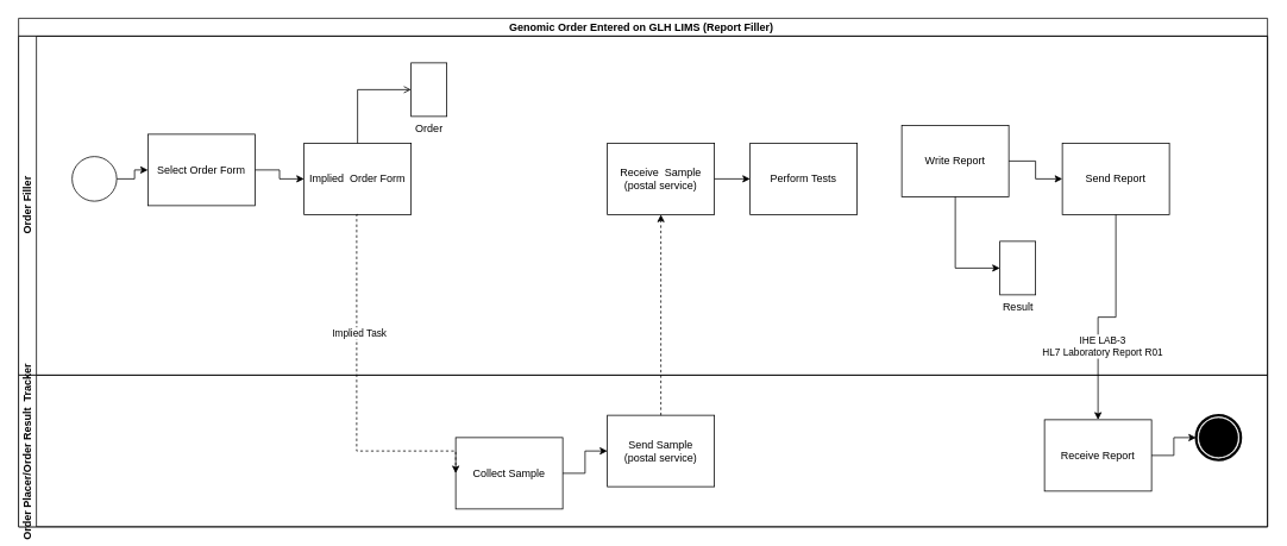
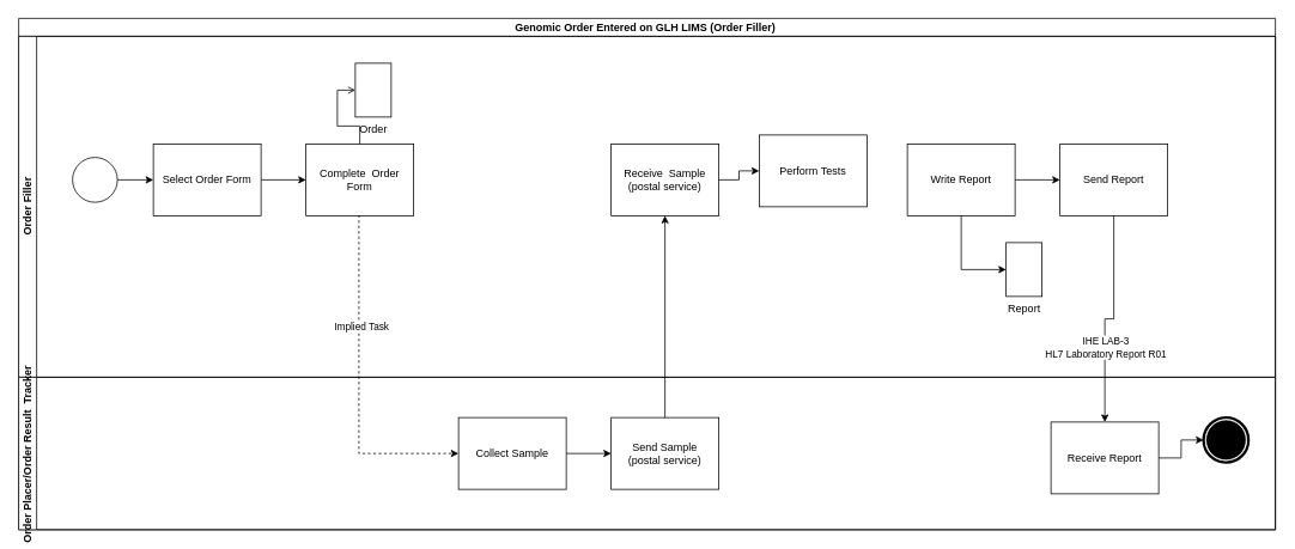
  <mxCell id="0" />
  <mxCell id="1" parent="0" />
- <mxCell id="2" value="Genomic Order Entered on GLH LIMS (Report Filler)&amp;nbsp;" style="swimlane;html=1;childLayout=stackLayout;resizeParent=1;resizeParentMax=0;horizontal=1;startSize=20;horizontalStack=0;whiteSpace=wrap;" vertex="1" parent="1"><mxGeometry x="20" y="20" width="1400" height="570" as="geometry" /></mxCell>
+ <mxCell id="2" value="Genomic Order Entered on GLH LIMS (Order Filler)&amp;nbsp;" style="swimlane;html=1;childLayout=stackLayout;resizeParent=1;resizeParentMax=0;horizontal=1;startSize=20;horizontalStack=0;whiteSpace=wrap;" vertex="1" parent="1"><mxGeometry x="20" y="20" width="1400" height="570" as="geometry" /></mxCell>
  <mxCell id="3" value="Order Filler" style="swimlane;html=1;startSize=20;horizontal=0;" vertex="1" parent="2"><mxGeometry y="20" width="1400" height="380" as="geometry" /></mxCell>
  <mxCell id="4" value="" style="edgeStyle=orthogonalEdgeStyle;rounded=0;orthogonalLoop=1;jettySize=auto;html=1;entryX=0;entryY=0.5;entryDx=0;entryDy=0;entryPerimeter=0;" edge="1" parent="3" source="5" target="7"><mxGeometry relative="1" as="geometry"><mxPoint x="155" y="160" as="targetPoint" /></mxGeometry></mxCell>
  <mxCell id="5" value="" style="points=[[0.145,0.145,0],[0.5,0,0],[0.855,0.145,0],[1,0.5,0],[0.855,0.855,0],[0.5,1,0],[0.145,0.855,0],[0,0.5,0]];shape=mxgraph.bpmn.event;html=1;verticalLabelPosition=bottom;labelBackgroundColor=#ffffff;verticalAlign=top;align=center;perimeter=ellipsePerimeter;outlineConnect=0;aspect=fixed;outline=standard;symbol=general;" vertex="1" parent="3"><mxGeometry x="60" y="135" width="50" height="50" as="geometry" /></mxCell>
  <mxCell id="6" style="edgeStyle=orthogonalEdgeStyle;rounded=0;orthogonalLoop=1;jettySize=auto;html=1;" edge="1" parent="3" source="7" target="8"><mxGeometry relative="1" as="geometry" /></mxCell>
- <mxCell id="7" value="Select Order Form" style="points=[[0.25,0,0],[0.5,0,0],[0.75,0,0],[1,0.25,0],[1,0.5,0],[1,0.75,0],[0.75,1,0],[0.5,1,0],[0.25,1,0],[0,0.75,0],[0,0.5,0],[0,0.25,0]];shape=mxgraph.bpmn.task2;whiteSpace=wrap;rectStyle=rounded;size=10;html=1;container=1;expand=0;collapsible=0;taskMarker=user;" vertex="1" parent="3"><mxGeometry x="145" y="110" width="120" height="80" as="geometry" /></mxCell>
- <mxCell id="8" value="Implied&amp;nbsp; Order Form" style="points=[[0.25,0,0],[0.5,0,0],[0.75,0,0],[1,0.25,0],[1,0.5,0],[1,0.75,0],[0.75,1,0],[0.5,1,0],[0.25,1,0],[0,0.75,0],[0,0.5,0],[0,0.25,0]];shape=mxgraph.bpmn.task2;whiteSpace=wrap;rectStyle=rounded;size=10;html=1;container=1;expand=0;collapsible=0;taskMarker=user;" vertex="1" parent="3"><mxGeometry x="320" y="120" width="120" height="80" as="geometry" /></mxCell>
- <mxCell id="9" value="Order" style="shape=mxgraph.bpmn.data2;labelPosition=center;verticalLabelPosition=bottom;align=center;verticalAlign=top;size=15;html=1;bpmnTransferType=output;" vertex="1" parent="3"><mxGeometry x="440" y="30" width="40" height="60" as="geometry" /></mxCell>
+ <mxCell id="7" value="Select Order Form" style="points=[[0.25,0,0],[0.5,0,0],[0.75,0,0],[1,0.25,0],[1,0.5,0],[1,0.75,0],[0.75,1,0],[0.5,1,0],[0.25,1,0],[0,0.75,0],[0,0.5,0],[0,0.25,0]];shape=mxgraph.bpmn.task2;whiteSpace=wrap;rectStyle=rounded;size=10;html=1;container=1;expand=0;collapsible=0;taskMarker=user;" vertex="1" parent="3"><mxGeometry x="150" y="120" width="120" height="80" as="geometry" /></mxCell>
+ <mxCell id="8" value="Complete&amp;nbsp; Order Form" style="points=[[0.25,0,0],[0.5,0,0],[0.75,0,0],[1,0.25,0],[1,0.5,0],[1,0.75,0],[0.75,1,0],[0.5,1,0],[0.25,1,0],[0,0.75,0],[0,0.5,0],[0,0.25,0]];shape=mxgraph.bpmn.task2;whiteSpace=wrap;rectStyle=rounded;size=10;html=1;container=1;expand=0;collapsible=0;taskMarker=user;" vertex="1" parent="3"><mxGeometry x="320" y="120" width="120" height="80" as="geometry" /></mxCell>
+ <mxCell id="9" value="Order" style="shape=mxgraph.bpmn.data2;labelPosition=center;verticalLabelPosition=bottom;align=center;verticalAlign=top;size=15;html=1;bpmnTransferType=output;" vertex="1" parent="3"><mxGeometry x="375" y="30" width="40" height="60" as="geometry" /></mxCell>
  <mxCell id="10" style="edgeStyle=orthogonalEdgeStyle;rounded=0;orthogonalLoop=1;jettySize=auto;html=1;entryX=0;entryY=0.5;entryDx=0;entryDy=0;entryPerimeter=0;endArrow=open;" edge="1" parent="3" source="8" target="9"><mxGeometry relative="1" as="geometry" /></mxCell>
  <mxCell id="11" value="Receive&amp;nbsp; Sample&lt;br&gt;(postal service)" style="points=[[0.25,0,0],[0.5,0,0],[0.75,0,0],[1,0.25,0],[1,0.5,0],[1,0.75,0],[0.75,1,0],[0.5,1,0],[0.25,1,0],[0,0.75,0],[0,0.5,0],[0,0.25,0]];shape=mxgraph.bpmn.task2;whiteSpace=wrap;rectStyle=rounded;size=10;html=1;container=1;expand=0;collapsible=0;taskMarker=receive;" vertex="1" parent="3"><mxGeometry x="660" y="120" width="120" height="80" as="geometry" /></mxCell>
- <mxCell id="12" value="Perform Tests" style="points=[[0.25,0,0],[0.5,0,0],[0.75,0,0],[1,0.25,0],[1,0.5,0],[1,0.75,0],[0.75,1,0],[0.5,1,0],[0.25,1,0],[0,0.75,0],[0,0.5,0],[0,0.25,0]];shape=mxgraph.bpmn.task2;whiteSpace=wrap;rectStyle=rounded;size=10;html=1;container=1;expand=0;collapsible=0;taskMarker=user;" vertex="1" parent="3"><mxGeometry x="820" y="120" width="120" height="80" as="geometry" /></mxCell>
+ <mxCell id="12" value="Perform Tests" style="points=[[0.25,0,0],[0.5,0,0],[0.75,0,0],[1,0.25,0],[1,0.5,0],[1,0.75,0],[0.75,1,0],[0.5,1,0],[0.25,1,0],[0,0.75,0],[0,0.5,0],[0,0.25,0]];shape=mxgraph.bpmn.task2;whiteSpace=wrap;rectStyle=rounded;size=10;html=1;container=1;expand=0;collapsible=0;taskMarker=user;" vertex="1" parent="3"><mxGeometry x="825" y="110" width="120" height="80" as="geometry" /></mxCell>
  <mxCell id="13" style="edgeStyle=orthogonalEdgeStyle;rounded=0;orthogonalLoop=1;jettySize=auto;html=1;entryX=0;entryY=0.5;entryDx=0;entryDy=0;entryPerimeter=0;" edge="1" parent="3" source="11" target="12"><mxGeometry relative="1" as="geometry" /></mxCell>
- <mxCell id="14" value="Write Report" style="points=[[0.25,0,0],[0.5,0,0],[0.75,0,0],[1,0.25,0],[1,0.5,0],[1,0.75,0],[0.75,1,0],[0.5,1,0],[0.25,1,0],[0,0.75,0],[0,0.5,0],[0,0.25,0]];shape=mxgraph.bpmn.task2;whiteSpace=wrap;rectStyle=rounded;size=10;html=1;container=1;expand=0;collapsible=0;taskMarker=user;" vertex="1" parent="3"><mxGeometry x="990" y="100" width="120" height="80" as="geometry" /></mxCell>
- <mxCell id="15" value="Send Report" style="points=[[0.25,0,0],[0.5,0,0],[0.75,0,0],[1,0.25,0],[1,0.5,0],[1,0.75,0],[0.75,1,0],[0.5,1,0],[0.25,1,0],[0,0.75,0],[0,0.5,0],[0,0.25,0]];shape=mxgraph.bpmn.task2;whiteSpace=wrap;rectStyle=rounded;size=10;html=1;container=1;expand=0;collapsible=0;taskMarker=send;" vertex="1" parent="3"><mxGeometry x="1170" y="120" width="120" height="80" as="geometry" /></mxCell>
+ <mxCell id="14" value="Write Report" style="points=[[0.25,0,0],[0.5,0,0],[0.75,0,0],[1,0.25,0],[1,0.5,0],[1,0.75,0],[0.75,1,0],[0.5,1,0],[0.25,1,0],[0,0.75,0],[0,0.5,0],[0,0.25,0]];shape=mxgraph.bpmn.task2;whiteSpace=wrap;rectStyle=rounded;size=10;html=1;container=1;expand=0;collapsible=0;taskMarker=user;" vertex="1" parent="3"><mxGeometry x="990" y="120" width="120" height="80" as="geometry" /></mxCell>
+ <mxCell id="15" value="Send Report" style="points=[[0.25,0,0],[0.5,0,0],[0.75,0,0],[1,0.25,0],[1,0.5,0],[1,0.75,0],[0.75,1,0],[0.5,1,0],[0.25,1,0],[0,0.75,0],[0,0.5,0],[0,0.25,0]];shape=mxgraph.bpmn.task2;whiteSpace=wrap;rectStyle=rounded;size=10;html=1;container=1;expand=0;collapsible=0;taskMarker=send;" vertex="1" parent="3"><mxGeometry x="1160" y="120" width="120" height="80" as="geometry" /></mxCell>
  <mxCell id="16" style="edgeStyle=orthogonalEdgeStyle;rounded=0;orthogonalLoop=1;jettySize=auto;html=1;entryX=0;entryY=0.5;entryDx=0;entryDy=0;entryPerimeter=0;" edge="1" parent="3" source="14" target="15"><mxGeometry relative="1" as="geometry" /></mxCell>
- <mxCell id="17" value="Result" style="shape=mxgraph.bpmn.data2;labelPosition=center;verticalLabelPosition=bottom;align=center;verticalAlign=top;size=15;html=1;bpmnTransferType=output;" vertex="1" parent="3"><mxGeometry x="1100" y="230" width="40" height="60" as="geometry" /></mxCell>
+ <mxCell id="17" value="Report" style="shape=mxgraph.bpmn.data2;labelPosition=center;verticalLabelPosition=bottom;align=center;verticalAlign=top;size=15;html=1;bpmnTransferType=output;" vertex="1" parent="3"><mxGeometry x="1100" y="230" width="40" height="60" as="geometry" /></mxCell>
  <mxCell id="18" style="edgeStyle=orthogonalEdgeStyle;rounded=0;orthogonalLoop=1;jettySize=auto;html=1;entryX=0;entryY=0.5;entryDx=0;entryDy=0;entryPerimeter=0;" edge="1" parent="3" source="14" target="17"><mxGeometry relative="1" as="geometry"><Array as="points"><mxPoint x="1050" y="260" /></Array></mxGeometry></mxCell>
  <mxCell id="19" value="Order Placer/Order Result&amp;nbsp; Tracker&amp;nbsp;" style="swimlane;html=1;startSize=20;horizontal=0;" vertex="1" parent="2"><mxGeometry y="400" width="1400" height="170" as="geometry" /></mxCell>
- <mxCell id="20" value="Collect Sample" style="points=[[0.25,0,0],[0.5,0,0],[0.75,0,0],[1,0.25,0],[1,0.5,0],[1,0.75,0],[0.75,1,0],[0.5,1,0],[0.25,1,0],[0,0.75,0],[0,0.5,0],[0,0.25,0]];shape=mxgraph.bpmn.task2;whiteSpace=wrap;rectStyle=rounded;size=10;html=1;container=1;expand=0;collapsible=0;taskMarker=user;" vertex="1" parent="19"><mxGeometry x="490" y="70" width="120" height="80" as="geometry" /></mxCell>
+ <mxCell id="20" value="Collect Sample" style="points=[[0.25,0,0],[0.5,0,0],[0.75,0,0],[1,0.25,0],[1,0.5,0],[1,0.75,0],[0.75,1,0],[0.5,1,0],[0.25,1,0],[0,0.75,0],[0,0.5,0],[0,0.25,0]];shape=mxgraph.bpmn.task2;whiteSpace=wrap;rectStyle=rounded;size=10;html=1;container=1;expand=0;collapsible=0;taskMarker=user;" vertex="1" parent="19"><mxGeometry x="490" y="45" width="120" height="80" as="geometry" /></mxCell>
  <mxCell id="21" value="Send Sample&lt;br&gt;(postal service)" style="points=[[0.25,0,0],[0.5,0,0],[0.75,0,0],[1,0.25,0],[1,0.5,0],[1,0.75,0],[0.75,1,0],[0.5,1,0],[0.25,1,0],[0,0.75,0],[0,0.5,0],[0,0.25,0]];shape=mxgraph.bpmn.task2;whiteSpace=wrap;rectStyle=rounded;size=10;html=1;container=1;expand=0;collapsible=0;taskMarker=send;" vertex="1" parent="19"><mxGeometry x="660" y="45" width="120" height="80" as="geometry" /></mxCell>
  <mxCell id="22" style="edgeStyle=orthogonalEdgeStyle;rounded=0;orthogonalLoop=1;jettySize=auto;html=1;entryX=0;entryY=0.5;entryDx=0;entryDy=0;entryPerimeter=0;exitX=1;exitY=0.5;exitDx=0;exitDy=0;exitPerimeter=0;" edge="1" parent="19" source="20" target="21"><mxGeometry relative="1" as="geometry"><mxPoint x="610" y="-325" as="sourcePoint" /></mxGeometry></mxCell>
  <mxCell id="23" value="Receive Report" style="points=[[0.25,0,0],[0.5,0,0],[0.75,0,0],[1,0.25,0],[1,0.5,0],[1,0.75,0],[0.75,1,0],[0.5,1,0],[0.25,1,0],[0,0.75,0],[0,0.5,0],[0,0.25,0]];shape=mxgraph.bpmn.task2;whiteSpace=wrap;rectStyle=rounded;size=10;html=1;container=1;expand=0;collapsible=0;taskMarker=receive;" vertex="1" parent="19"><mxGeometry x="1150" y="50" width="120" height="80" as="geometry" /></mxCell>
  <mxCell id="24" value="" style="points=[[0.145,0.145,0],[0.5,0,0],[0.855,0.145,0],[1,0.5,0],[0.855,0.855,0],[0.5,1,0],[0.145,0.855,0],[0,0.5,0]];shape=mxgraph.bpmn.event;html=1;verticalLabelPosition=bottom;labelBackgroundColor=#ffffff;verticalAlign=top;align=center;perimeter=ellipsePerimeter;outlineConnect=0;aspect=fixed;outline=end;symbol=terminate;" vertex="1" parent="19"><mxGeometry x="1320" y="45" width="50" height="50" as="geometry" /></mxCell>
  <mxCell id="25" style="edgeStyle=orthogonalEdgeStyle;rounded=0;orthogonalLoop=1;jettySize=auto;html=1;" edge="1" parent="19" source="23" target="24"><mxGeometry relative="1" as="geometry" /></mxCell>
- <mxCell id="26" style="edgeStyle=orthogonalEdgeStyle;rounded=0;orthogonalLoop=1;jettySize=auto;html=1;dashed=1;" edge="1" parent="2" source="21" target="11"><mxGeometry relative="1" as="geometry" /></mxCell>
+ <mxCell id="26" style="edgeStyle=orthogonalEdgeStyle;rounded=0;orthogonalLoop=1;jettySize=auto;html=1;" edge="1" parent="2" source="21" target="11"><mxGeometry relative="1" as="geometry" /></mxCell>
  <mxCell id="27" style="edgeStyle=orthogonalEdgeStyle;rounded=0;orthogonalLoop=1;jettySize=auto;html=1;" edge="1" parent="2" source="15" target="23"><mxGeometry relative="1" as="geometry" /></mxCell>
  <mxCell id="28" value="IHE LAB-3&lt;br&gt;HL7 Laboratory Report R01" style="edgeLabel;html=1;align=center;verticalAlign=middle;resizable=0;points=[];" connectable="0" vertex="1" parent="27"><mxGeometry x="0.038" y="1" relative="1" as="geometry"><mxPoint x="-1" y="31" as="offset" /></mxGeometry></mxCell>
  <mxCell id="29" style="edgeStyle=orthogonalEdgeStyle;rounded=0;orthogonalLoop=1;jettySize=auto;html=1;dashed=1;exitX=0.5;exitY=1;exitDx=0;exitDy=0;exitPerimeter=0;entryX=0;entryY=0.5;entryDx=0;entryDy=0;entryPerimeter=0;" edge="1" parent="2" source="8" target="20"><mxGeometry relative="1" as="geometry"><mxPoint x="379" y="510" as="sourcePoint" /><mxPoint x="490.0" y="587.04" as="targetPoint" /><Array as="points"><mxPoint x="379" y="220" /><mxPoint x="379" y="485" /></Array></mxGeometry></mxCell>
  <mxCell id="30" value="Implied Task" style="edgeLabel;html=1;align=center;verticalAlign=middle;resizable=0;points=[];" connectable="0" vertex="1" parent="29"><mxGeometry x="-0.34" y="2" relative="1" as="geometry"><mxPoint as="offset" /></mxGeometry></mxCell>
